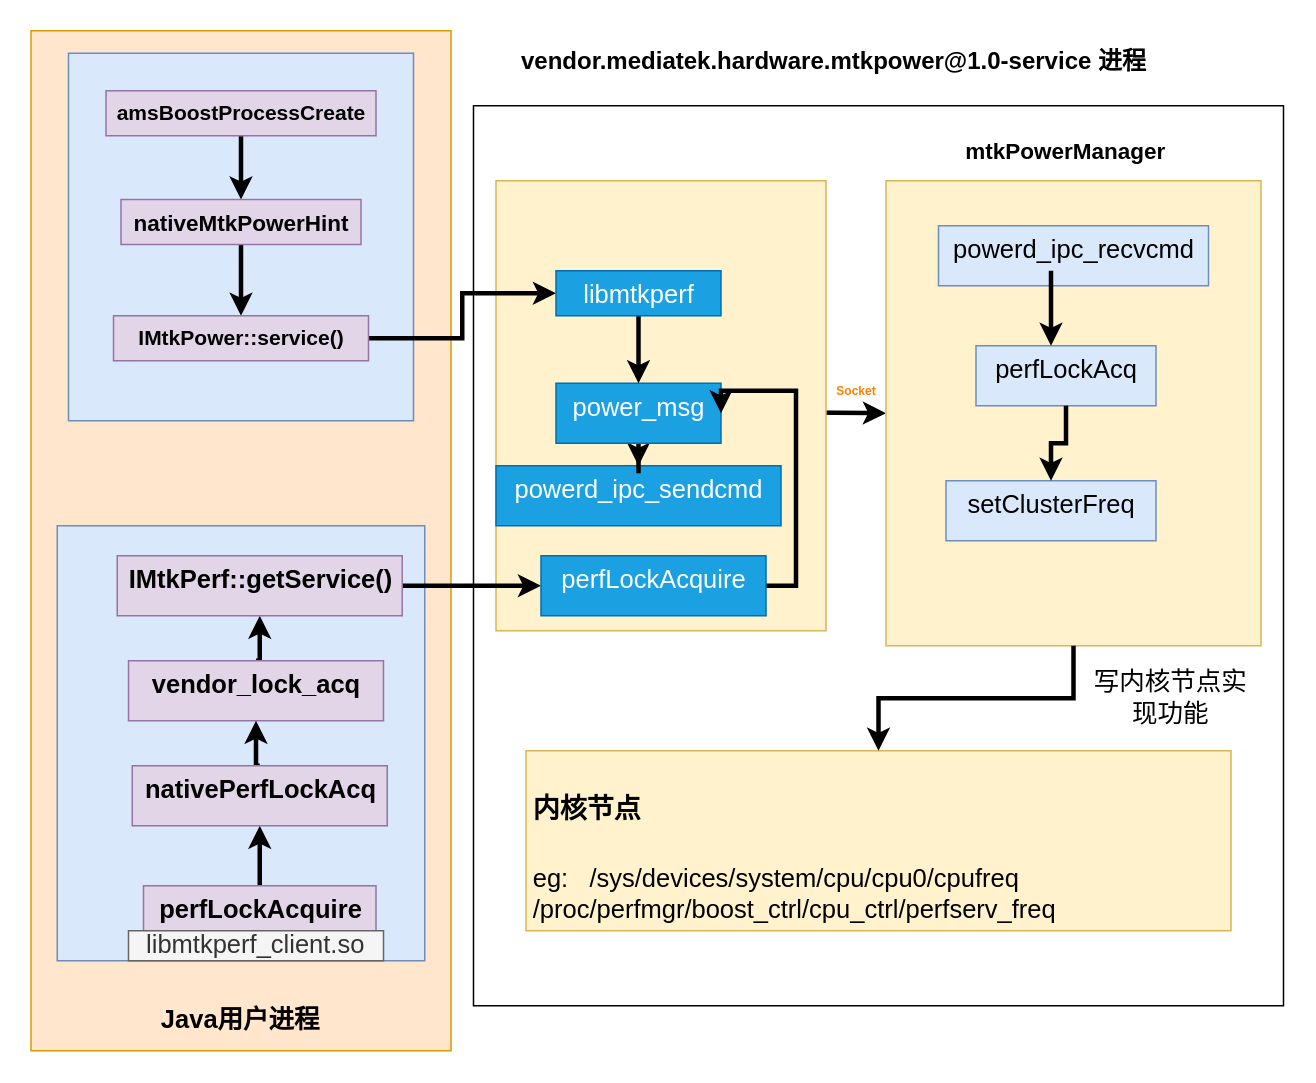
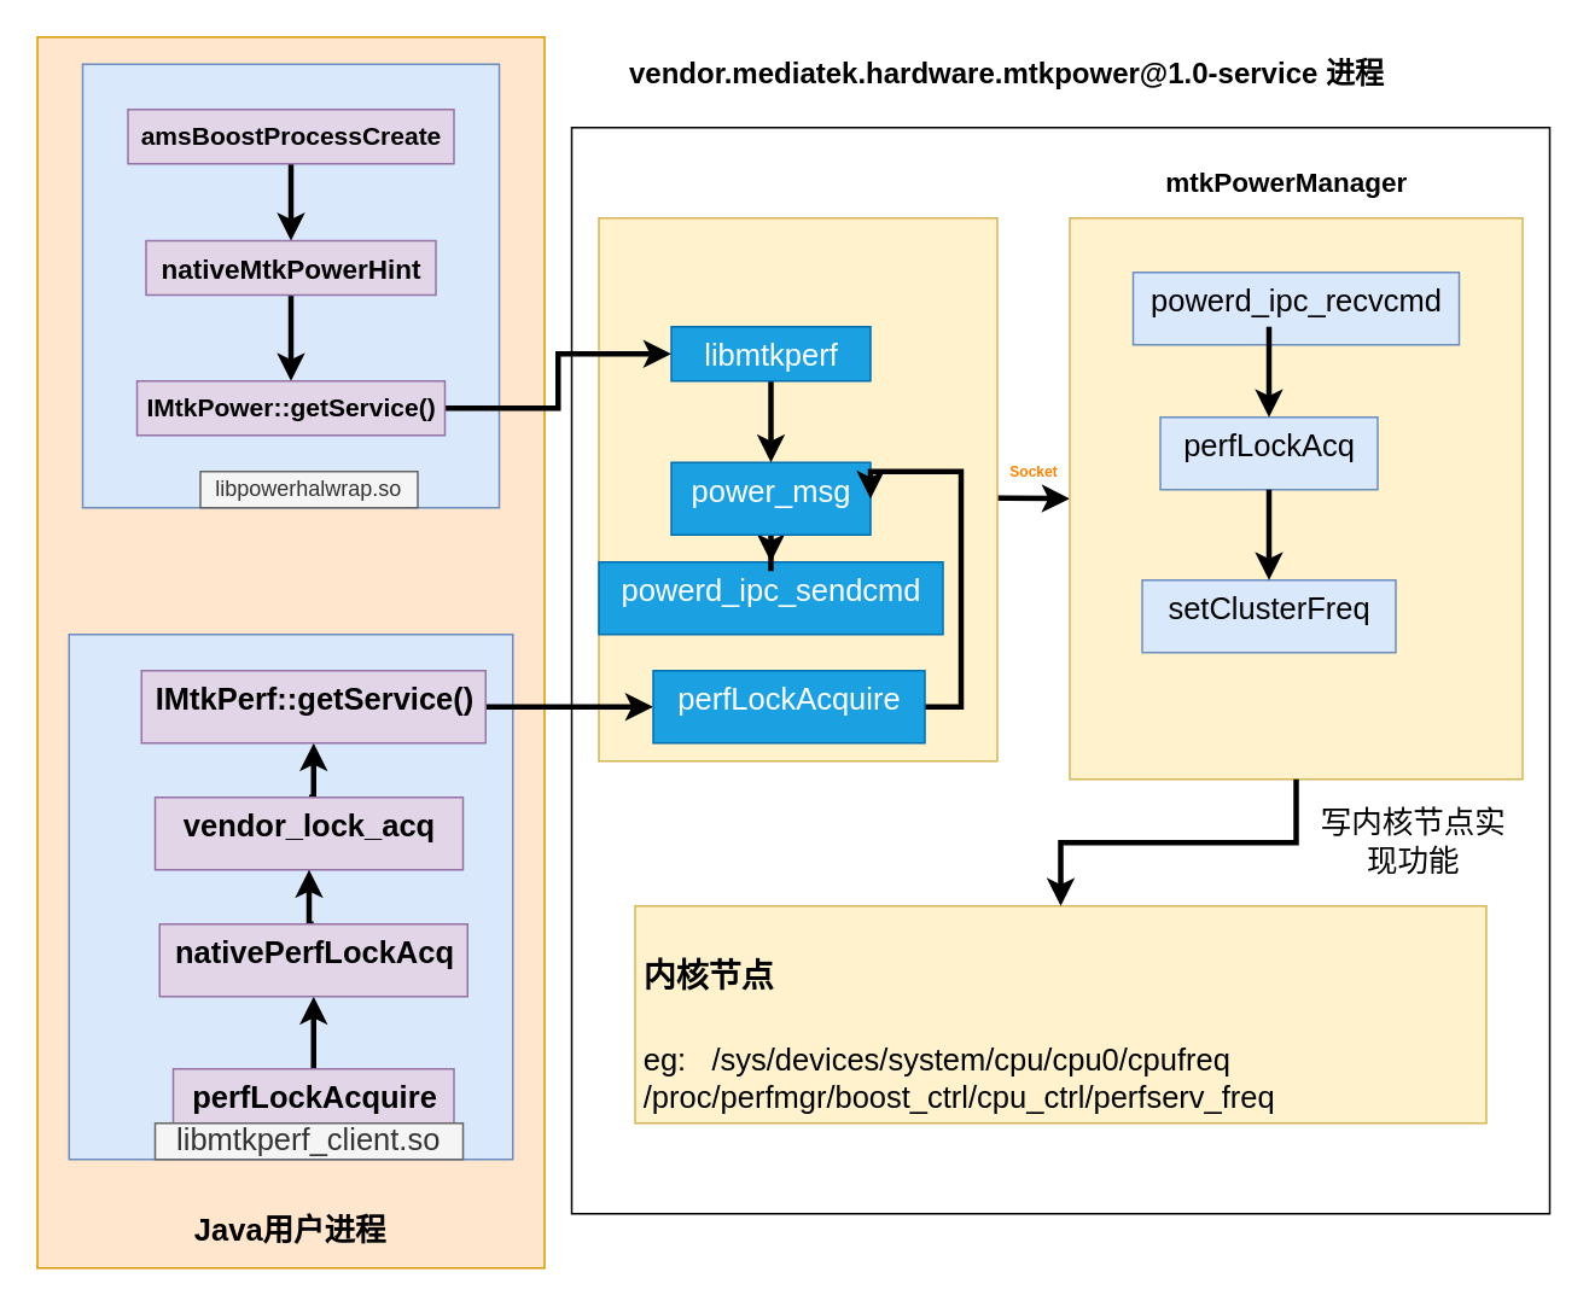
  <mxCell id="0" />
  <mxCell id="1" parent="0" />
  <mxCell id="2" value="" style="rounded=0;whiteSpace=wrap;html=1;fontSize=17;align=center;fillColor=#ffe6cc;strokeColor=#d79b00;" parent="1" vertex="1"><mxGeometry x="20" y="20" width="280" height="680" as="geometry" /></mxCell>
  <mxCell id="3" value="" style="rounded=0;whiteSpace=wrap;html=1;fillColor=#dae8fc;strokeColor=#6c8ebf;" parent="1" vertex="1"><mxGeometry x="45" y="35" width="230" height="245" as="geometry" /></mxCell>
  <mxCell id="4" value="" style="rounded=0;whiteSpace=wrap;html=1;fillColor=#dae8fc;strokeColor=#6c8ebf;" parent="1" vertex="1"><mxGeometry x="37.5" y="350" width="245" height="290" as="geometry" /></mxCell>
  <mxCell id="5" value="" style="rounded=0;whiteSpace=wrap;html=1;fontSize=16;align=center;" parent="1" vertex="1"><mxGeometry x="315" y="70" width="540" height="600" as="geometry" /></mxCell>
  <mxCell id="6" value="" style="endArrow=classic;html=1;entryX=0;entryY=0.5;entryDx=0;entryDy=0;strokeWidth=3;" parent="1" target="11" edge="1"><mxGeometry width="50" height="50" relative="1" as="geometry"><mxPoint x="525.5" y="274.5" as="sourcePoint" /><mxPoint x="584.5" y="274.5" as="targetPoint" /><Array as="points"><mxPoint x="545.5" y="274.62" /></Array></mxGeometry></mxCell>
  <mxCell id="7" value="&lt;font style=&quot;font-size: 8px;&quot; color=&quot;#FF8000&quot;&gt;&lt;b style=&quot;font-size: 8px;&quot;&gt;Socket&lt;/b&gt;&lt;/font&gt;" style="text;html=1;align=center;verticalAlign=middle;resizable=0;points=[];autosize=1;fontSize=8;" parent="1" vertex="1"><mxGeometry x="550" y="250" width="40" height="20" as="geometry" /></mxCell>
  <mxCell id="8" value="写内核节点实现功能" style="text;html=1;strokeColor=none;fillColor=none;align=center;verticalAlign=middle;whiteSpace=wrap;rounded=0;fontSize=17;" parent="1" vertex="1"><mxGeometry x="720" y="450" width="120" height="30" as="geometry" /></mxCell>
  <mxCell id="9" value="vendor.mediatek.hardware.mtkpower@1.0-service 进程&lt;br&gt;" style="text;html=1;align=center;verticalAlign=middle;resizable=0;points=[];autosize=1;fontSize=16;fontStyle=1" parent="1" vertex="1"><mxGeometry x="340" y="30" width="430" height="20" as="geometry" /></mxCell>
  <mxCell id="10" value="" style="group" parent="1" vertex="1" connectable="0"><mxGeometry x="590" y="90" width="250" height="340" as="geometry" /></mxCell>
  <mxCell id="11" value="" style="rounded=0;whiteSpace=wrap;html=1;fillColor=#fff2cc;strokeColor=#d6b656;" parent="10" vertex="1"><mxGeometry y="30" width="250" height="310" as="geometry" /></mxCell>
  <mxCell id="12" value="mtkPowerManager" style="text;html=1;strokeColor=none;fillColor=none;align=center;verticalAlign=middle;whiteSpace=wrap;rounded=0;fontStyle=1;fontSize=15;" parent="10" vertex="1"><mxGeometry x="70" width="100" height="20" as="geometry" /></mxCell>
  <mxCell id="13" value="&lt;div align=&quot;center&quot;&gt;powerd_ipc_recvcmd&lt;/div&gt;" style="text;html=1;fontSize=17;fillColor=#dae8fc;strokeColor=#6c8ebf;align=center;" parent="10" vertex="1"><mxGeometry x="35" y="60" width="180" height="40" as="geometry" /></mxCell>
- <mxCell id="14" value="perfLockAcq" style="text;html=1;fontSize=17;align=center;fillColor=#dae8fc;strokeColor=#6c8ebf;" parent="10" vertex="1"><mxGeometry x="60" y="140" width="120" height="40" as="geometry" /></mxCell>
+ <mxCell id="14" value="perfLockAcq" style="text;html=1;fontSize=17;align=center;fillColor=#dae8fc;strokeColor=#6c8ebf;" parent="10" vertex="1"><mxGeometry x="50" y="140" width="120" height="40" as="geometry" /></mxCell>
  <mxCell id="15" value="setClusterFreq" style="text;html=1;fontSize=17;align=center;fillColor=#dae8fc;strokeColor=#6c8ebf;" parent="10" vertex="1"><mxGeometry x="40" y="230" width="140" height="40" as="geometry" /></mxCell>
  <mxCell id="16" value="" style="edgeStyle=orthogonalEdgeStyle;rounded=0;orthogonalLoop=1;jettySize=auto;html=1;strokeWidth=3;fontSize=17;" parent="10" source="14" target="15" edge="1"><mxGeometry relative="1" as="geometry" /></mxCell>
  <mxCell id="17" value="" style="endArrow=classic;html=1;strokeWidth=3;fontSize=17;exitX=0.5;exitY=1;exitDx=0;exitDy=0;" parent="10" edge="1"><mxGeometry width="50" height="50" relative="1" as="geometry"><mxPoint x="110" y="90" as="sourcePoint" /><mxPoint x="110" y="140" as="targetPoint" /></mxGeometry></mxCell>
  <mxCell id="18" value="" style="group" parent="1" vertex="1" connectable="0"><mxGeometry x="350" y="500" width="470" height="120" as="geometry" /></mxCell>
  <mxCell id="19" value="&lt;h1&gt;&lt;font style=&quot;font-size: 18px&quot;&gt;内核节点&lt;/font&gt;&lt;/h1&gt;&lt;p&gt;eg:&amp;nbsp;&amp;nbsp; /sys/devices/system/cpu/cpu0/cpufreq&amp;nbsp;&amp;nbsp; &lt;br&gt;/proc/perfmgr/boost_ctrl/cpu_ctrl/perfserv_freq&lt;br&gt;&lt;/p&gt;" style="text;html=1;strokeColor=#d6b656;fillColor=#fff2cc;spacing=5;spacingTop=-20;whiteSpace=wrap;overflow=hidden;rounded=0;fontSize=17;verticalAlign=top;horizontal=1;" parent="18" vertex="1"><mxGeometry width="470.0" height="120" as="geometry" /></mxCell>
  <mxCell id="20" value="" style="edgeStyle=orthogonalEdgeStyle;rounded=0;orthogonalLoop=1;jettySize=auto;html=1;strokeWidth=3;fontSize=17;" parent="1" source="11" target="19" edge="1"><mxGeometry relative="1" as="geometry" /></mxCell>
  <mxCell id="21" value="" style="rounded=0;whiteSpace=wrap;html=1;fontSize=16;align=center;fillColor=#fff2cc;strokeColor=#d6b656;" parent="1" vertex="1"><mxGeometry x="330" y="120" width="220" height="300" as="geometry" /></mxCell>
  <mxCell id="22" value="powerd_ipc_sendcmd" style="text;html=1;fontSize=17;fillColor=#1ba1e2;strokeColor=#006EAF;fontColor=#ffffff;align=center;" parent="1" vertex="1"><mxGeometry x="330" y="310" width="190" height="40" as="geometry" /></mxCell>
  <mxCell id="23" value="" style="edgeStyle=orthogonalEdgeStyle;rounded=0;orthogonalLoop=1;jettySize=auto;html=1;strokeWidth=3;fontSize=16;" parent="1" source="24" target="22" edge="1"><mxGeometry relative="1" as="geometry" /></mxCell>
  <mxCell id="24" value="power_msg" style="text;html=1;fontSize=17;fillColor=#1ba1e2;strokeColor=#006EAF;fontColor=#ffffff;align=center;" parent="1" vertex="1"><mxGeometry x="370" y="255" width="110" height="40" as="geometry" /></mxCell>
  <mxCell id="25" value="" style="edgeStyle=orthogonalEdgeStyle;rounded=0;orthogonalLoop=1;jettySize=auto;html=1;entryX=0.5;entryY=0;entryDx=0;entryDy=0;strokeWidth=3;" parent="1" source="26" target="28" edge="1"><mxGeometry relative="1" as="geometry"><mxPoint x="140" y="220" as="targetPoint" /></mxGeometry></mxCell>
  <mxCell id="26" value="amsBoostProcessCreate" style="text;html=1;fillColor=#e1d5e7;strokeColor=#9673a6;fontSize=14;fontStyle=1;align=center;" parent="1" vertex="1"><mxGeometry x="70" y="60" width="180" height="30" as="geometry" /></mxCell>
  <mxCell id="27" style="edgeStyle=orthogonalEdgeStyle;rounded=0;orthogonalLoop=1;jettySize=auto;html=1;entryX=0.5;entryY=0;entryDx=0;entryDy=0;strokeWidth=3;" parent="1" source="28" target="30" edge="1"><mxGeometry relative="1" as="geometry" /></mxCell>
  <mxCell id="28" value="nativeMtkPowerHint" style="text;html=1;fillColor=#e1d5e7;strokeColor=#9673a6;align=center;fontStyle=1;fontSize=15;" parent="1" vertex="1"><mxGeometry x="80" y="132.5" width="160" height="30" as="geometry" /></mxCell>
  <mxCell id="29" style="edgeStyle=orthogonalEdgeStyle;rounded=0;orthogonalLoop=1;jettySize=auto;html=1;strokeWidth=3;entryX=0;entryY=0.5;entryDx=0;entryDy=0;" parent="1" source="30" target="33" edge="1"><mxGeometry relative="1" as="geometry" /></mxCell>
- <mxCell id="30" value="IMtkPower::service()" style="text;html=1;fillColor=#e1d5e7;strokeColor=#9673a6;align=center;fontStyle=1;fontSize=14;" parent="1" vertex="1"><mxGeometry x="75" y="210" width="170" height="30" as="geometry" /></mxCell>
+ <mxCell id="30" value="IMtkPower::getService()" style="text;html=1;fillColor=#e1d5e7;strokeColor=#9673a6;align=center;fontStyle=1;fontSize=14;" parent="1" vertex="1"><mxGeometry x="75" y="210" width="170" height="30" as="geometry" /></mxCell>
+ <mxCell id="31" value="libpowerhalwrap.so" style="text;html=1;strokeColor=#666666;fillColor=#f5f5f5;align=center;verticalAlign=middle;whiteSpace=wrap;rounded=0;fontColor=#333333;" parent="1" vertex="1"><mxGeometry x="110" y="260" width="120" height="20" as="geometry" /></mxCell>
  <mxCell id="32" style="edgeStyle=orthogonalEdgeStyle;rounded=0;orthogonalLoop=1;jettySize=auto;html=1;entryX=0.5;entryY=0;entryDx=0;entryDy=0;strokeWidth=3;fontSize=17;" parent="1" source="33" target="24" edge="1"><mxGeometry relative="1" as="geometry" /></mxCell>
  <mxCell id="33" value="&lt;font style=&quot;font-size: 17px;&quot;&gt;&lt;span style=&quot;font-size: 17px;&quot;&gt;libmtkperf&lt;/span&gt;&lt;/font&gt;" style="text;html=1;fillColor=#1ba1e2;strokeColor=#006EAF;fontColor=#ffffff;align=center;fontSize=17;fontStyle=0" parent="1" vertex="1"><mxGeometry x="370" y="180" width="110" height="30" as="geometry" /></mxCell>
  <mxCell id="34" style="edgeStyle=orthogonalEdgeStyle;rounded=0;orthogonalLoop=1;jettySize=auto;html=1;exitX=0.5;exitY=0;exitDx=0;exitDy=0;entryX=0.5;entryY=1;entryDx=0;entryDy=0;strokeWidth=3;fontSize=17;" parent="1" source="35" target="39" edge="1"><mxGeometry relative="1" as="geometry" /></mxCell>
  <mxCell id="35" value="perfLockAcquire" style="text;html=1;fontSize=17;fontStyle=1;align=center;fillColor=#e1d5e7;strokeColor=#9673a6;" parent="1" vertex="1"><mxGeometry x="95" y="590" width="155" height="30" as="geometry" /></mxCell>
  <mxCell id="36" style="edgeStyle=orthogonalEdgeStyle;rounded=0;orthogonalLoop=1;jettySize=auto;html=1;exitX=0.5;exitY=0;exitDx=0;exitDy=0;entryX=0.5;entryY=1;entryDx=0;entryDy=0;strokeWidth=3;fontSize=17;" parent="1" source="37" target="41" edge="1"><mxGeometry relative="1" as="geometry" /></mxCell>
  <mxCell id="37" value="vendor_lock_acq" style="text;html=1;fontSize=17;fillColor=#e1d5e7;strokeColor=#9673a6;fontStyle=1;align=center;" parent="1" vertex="1"><mxGeometry x="85" y="440" width="170" height="40" as="geometry" /></mxCell>
  <mxCell id="38" style="edgeStyle=orthogonalEdgeStyle;rounded=0;orthogonalLoop=1;jettySize=auto;html=1;exitX=0.5;exitY=0;exitDx=0;exitDy=0;entryX=0.5;entryY=1;entryDx=0;entryDy=0;strokeWidth=3;fontSize=17;" parent="1" source="39" target="37" edge="1"><mxGeometry relative="1" as="geometry" /></mxCell>
  <mxCell id="39" value="nativePerfLockAcq" style="text;html=1;fontSize=17;fillColor=#e1d5e7;strokeColor=#9673a6;fontStyle=1;align=center;" parent="1" vertex="1"><mxGeometry x="87.5" y="510" width="170" height="40" as="geometry" /></mxCell>
  <mxCell id="40" style="edgeStyle=orthogonalEdgeStyle;rounded=0;orthogonalLoop=1;jettySize=auto;html=1;entryX=0;entryY=0.5;entryDx=0;entryDy=0;strokeWidth=3;fontSize=17;" parent="1" source="41" target="44" edge="1"><mxGeometry relative="1" as="geometry" /></mxCell>
  <mxCell id="41" value="IMtkPerf::getService()" style="text;html=1;fontSize=17;fillColor=#e1d5e7;strokeColor=#9673a6;fontStyle=1;align=center;" parent="1" vertex="1"><mxGeometry x="77.5" y="370" width="190" height="40" as="geometry" /></mxCell>
  <mxCell id="42" value="libmtkperf_client.so" style="text;html=1;strokeColor=#666666;fillColor=#f5f5f5;align=center;verticalAlign=middle;whiteSpace=wrap;rounded=0;fontSize=17;fontColor=#333333;" parent="1" vertex="1"><mxGeometry x="85" y="620" width="170" height="20" as="geometry" /></mxCell>
  <mxCell id="43" style="edgeStyle=orthogonalEdgeStyle;rounded=0;orthogonalLoop=1;jettySize=auto;html=1;entryX=1;entryY=0.5;entryDx=0;entryDy=0;strokeWidth=3;fontSize=17;" parent="1" source="44" target="24" edge="1"><mxGeometry relative="1" as="geometry"><Array as="points"><mxPoint x="530" y="390" /><mxPoint x="530" y="260" /></Array></mxGeometry></mxCell>
  <mxCell id="44" value="perfLockAcquire" style="text;html=1;fontSize=17;fillColor=#1ba1e2;strokeColor=#006EAF;fontColor=#ffffff;align=center;" parent="1" vertex="1"><mxGeometry x="360" y="370" width="150" height="40" as="geometry" /></mxCell>
  <mxCell id="45" value="&lt;b&gt;Java用户进程&lt;br&gt;&lt;/b&gt;" style="text;html=1;strokeColor=none;fillColor=none;align=center;verticalAlign=middle;whiteSpace=wrap;rounded=0;fontSize=17;" parent="1" vertex="1"><mxGeometry x="80" y="670" width="160" height="20" as="geometry" /></mxCell>
